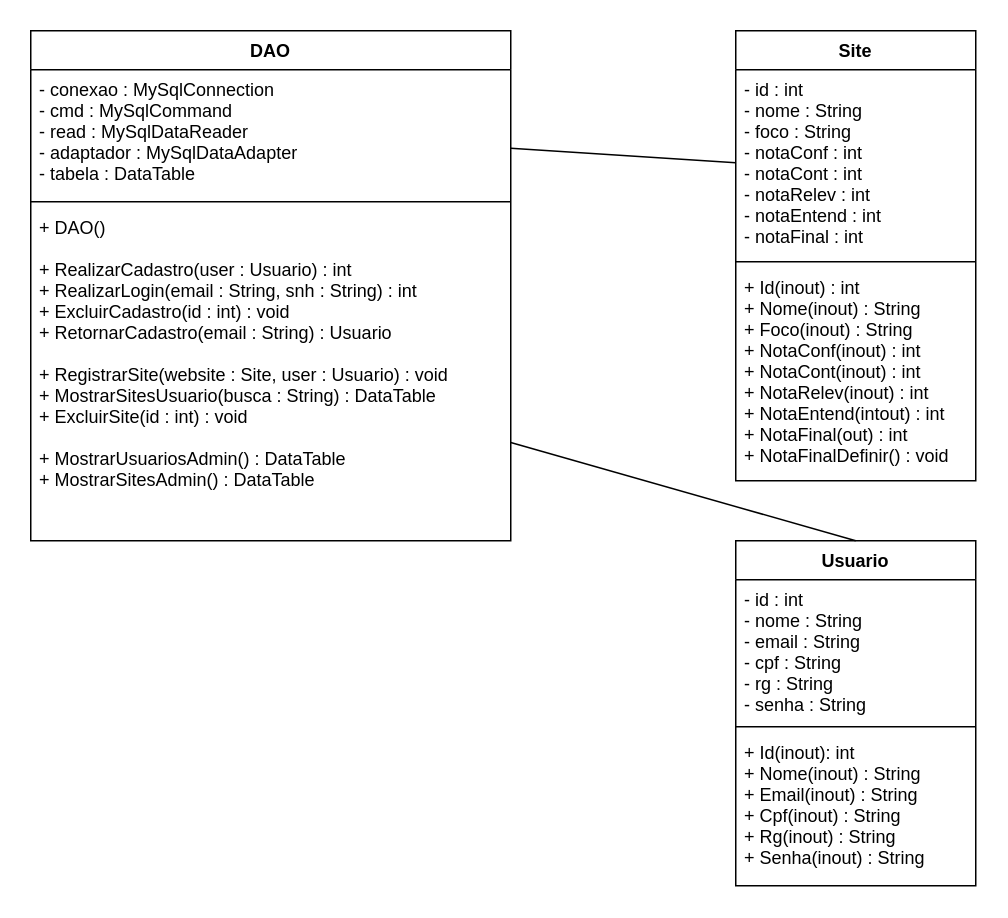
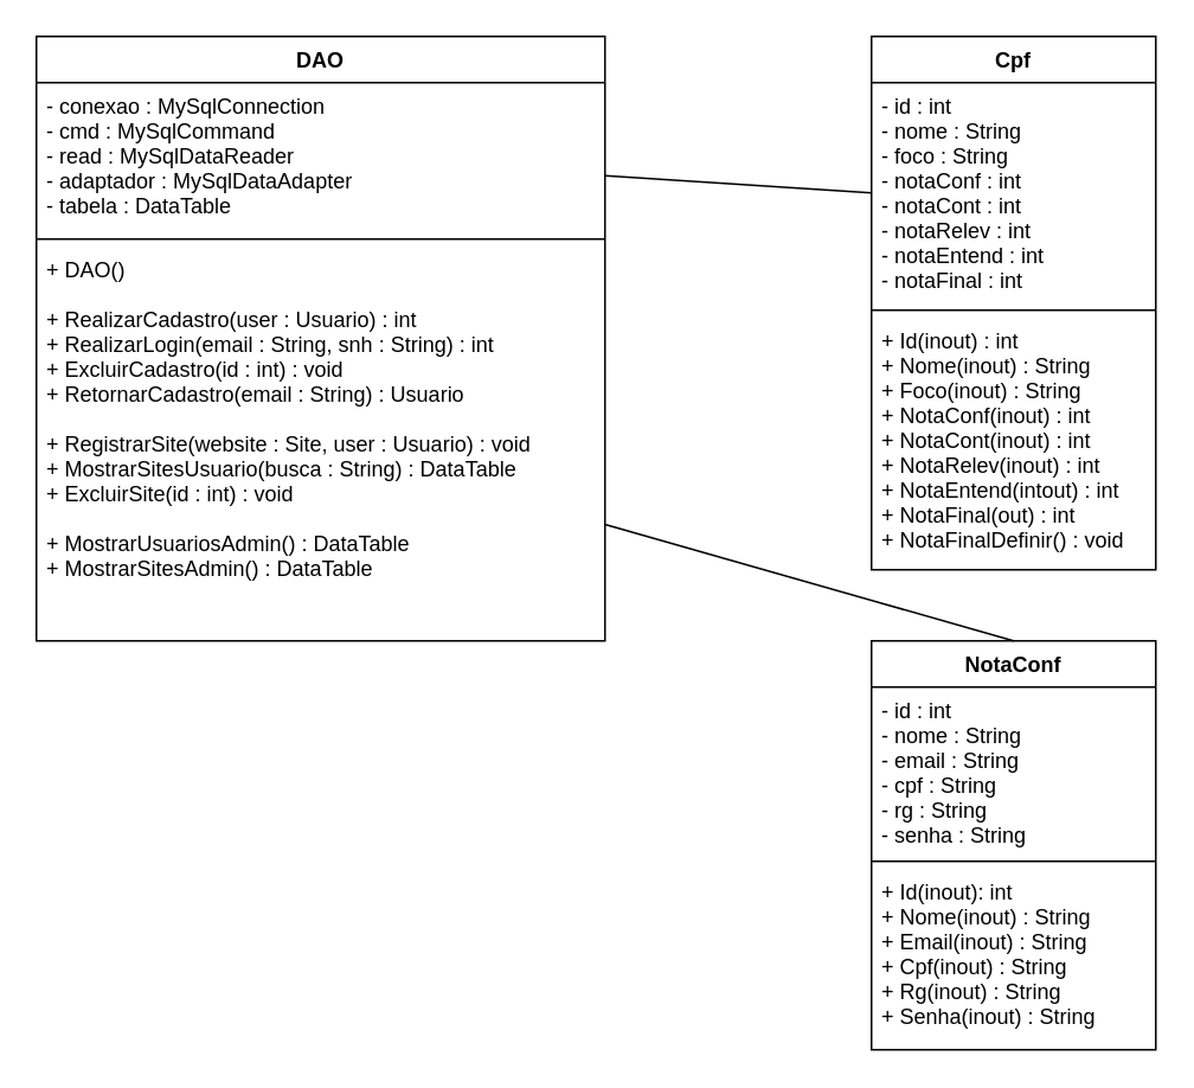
  <mxCell id="0" />
  <mxCell id="1" parent="0" />
  <mxCell id="2" value="DAO" style="swimlane;fontStyle=1;align=center;verticalAlign=top;childLayout=stackLayout;horizontal=1;startSize=26;horizontalStack=0;resizeParent=1;resizeParentMax=0;resizeLast=0;collapsible=1;marginBottom=0;" parent="1" vertex="1"><mxGeometry x="20" y="20" width="320" height="340" as="geometry" /></mxCell>
  <mxCell id="3" value="- conexao : MySqlConnection&#10;- cmd : MySqlCommand&#10;- read : MySqlDataReader&#10;- adaptador : MySqlDataAdapter&#10;- tabela : DataTable" style="text;strokeColor=none;fillColor=none;align=left;verticalAlign=top;spacingLeft=4;spacingRight=4;overflow=hidden;rotatable=0;points=[[0,0.5],[1,0.5]];portConstraint=eastwest;" parent="2" vertex="1"><mxGeometry y="26" width="320" height="84" as="geometry" /></mxCell>
  <mxCell id="4" value="" style="line;strokeWidth=1;fillColor=none;align=left;verticalAlign=middle;spacingTop=-1;spacingLeft=3;spacingRight=3;rotatable=0;labelPosition=right;points=[];portConstraint=eastwest;" parent="2" vertex="1"><mxGeometry y="110" width="320" height="8" as="geometry" /></mxCell>
  <mxCell id="5" value="+ DAO()&#10;&#10;+ RealizarCadastro(user : Usuario) : int&#10;+ RealizarLogin(email : String, snh : String) : int&#10;+ ExcluirCadastro(id : int) : void&#10;+ RetornarCadastro(email : String) : Usuario&#10;&#10;+ RegistrarSite(website : Site, user : Usuario) : void&#10;+ MostrarSitesUsuario(busca : String) : DataTable&#10;+ ExcluirSite(id : int) : void&#10;&#10;+ MostrarUsuariosAdmin() : DataTable&#10;+ MostrarSitesAdmin() : DataTable" style="text;strokeColor=none;fillColor=none;align=left;verticalAlign=top;spacingLeft=4;spacingRight=4;overflow=hidden;rotatable=0;points=[[0,0.5],[1,0.5]];portConstraint=eastwest;" parent="2" vertex="1"><mxGeometry y="118" width="320" height="222" as="geometry" /></mxCell>
- <mxCell id="6" value="Usuario" style="swimlane;fontStyle=1;align=center;verticalAlign=top;childLayout=stackLayout;horizontal=1;startSize=26;horizontalStack=0;resizeParent=1;resizeParentMax=0;resizeLast=0;collapsible=1;marginBottom=0;" parent="1" vertex="1"><mxGeometry x="490" y="360" width="160" height="230" as="geometry" /></mxCell>
+ <mxCell id="6" value="NotaConf" style="swimlane;fontStyle=1;align=center;verticalAlign=top;childLayout=stackLayout;horizontal=1;startSize=26;horizontalStack=0;resizeParent=1;resizeParentMax=0;resizeLast=0;collapsible=1;marginBottom=0;" parent="1" vertex="1"><mxGeometry x="490" y="360" width="160" height="230" as="geometry" /></mxCell>
  <mxCell id="7" value="- id : int&#10;- nome : String&#10;- email : String&#10;- cpf : String&#10;- rg : String&#10;- senha : String" style="text;strokeColor=none;fillColor=none;align=left;verticalAlign=top;spacingLeft=4;spacingRight=4;overflow=hidden;rotatable=0;points=[[0,0.5],[1,0.5]];portConstraint=eastwest;" parent="6" vertex="1"><mxGeometry y="26" width="160" height="94" as="geometry" /></mxCell>
  <mxCell id="8" value="" style="line;strokeWidth=1;fillColor=none;align=left;verticalAlign=middle;spacingTop=-1;spacingLeft=3;spacingRight=3;rotatable=0;labelPosition=right;points=[];portConstraint=eastwest;" parent="6" vertex="1"><mxGeometry y="120" width="160" height="8" as="geometry" /></mxCell>
  <mxCell id="9" value="+ Id(inout): int&#10;+ Nome(inout) : String&#10;+ Email(inout) : String&#10;+ Cpf(inout) : String&#10;+ Rg(inout) : String&#10;+ Senha(inout) : String" style="text;strokeColor=none;fillColor=none;align=left;verticalAlign=top;spacingLeft=4;spacingRight=4;overflow=hidden;rotatable=0;points=[[0,0.5],[1,0.5]];portConstraint=eastwest;" parent="6" vertex="1"><mxGeometry y="128" width="160" height="102" as="geometry" /></mxCell>
- <mxCell id="10" value="Site" style="swimlane;fontStyle=1;align=center;verticalAlign=top;childLayout=stackLayout;horizontal=1;startSize=26;horizontalStack=0;resizeParent=1;resizeParentMax=0;resizeLast=0;collapsible=1;marginBottom=0;" parent="1" vertex="1"><mxGeometry x="490" y="20" width="160" height="300" as="geometry" /></mxCell>
+ <mxCell id="10" value="Cpf" style="swimlane;fontStyle=1;align=center;verticalAlign=top;childLayout=stackLayout;horizontal=1;startSize=26;horizontalStack=0;resizeParent=1;resizeParentMax=0;resizeLast=0;collapsible=1;marginBottom=0;" parent="1" vertex="1"><mxGeometry x="490" y="20" width="160" height="300" as="geometry" /></mxCell>
  <mxCell id="11" value="- id : int&#10;- nome : String&#10;- foco : String&#10;- notaConf : int&#10;- notaCont : int&#10;- notaRelev : int&#10;- notaEntend : int&#10;- notaFinal : int" style="text;strokeColor=none;fillColor=none;align=left;verticalAlign=top;spacingLeft=4;spacingRight=4;overflow=hidden;rotatable=0;points=[[0,0.5],[1,0.5]];portConstraint=eastwest;" parent="10" vertex="1"><mxGeometry y="26" width="160" height="124" as="geometry" /></mxCell>
  <mxCell id="12" value="" style="line;strokeWidth=1;fillColor=none;align=left;verticalAlign=middle;spacingTop=-1;spacingLeft=3;spacingRight=3;rotatable=0;labelPosition=right;points=[];portConstraint=eastwest;" parent="10" vertex="1"><mxGeometry y="150" width="160" height="8" as="geometry" /></mxCell>
  <mxCell id="13" value="+ Id(inout) : int&#10;+ Nome(inout) : String&#10;+ Foco(inout) : String&#10;+ NotaConf(inout) : int&#10;+ NotaCont(inout) : int&#10;+ NotaRelev(inout) : int&#10;+ NotaEntend(intout) : int&#10;+ NotaFinal(out) : int&#10;+ NotaFinalDefinir() : void" style="text;strokeColor=none;fillColor=none;align=left;verticalAlign=top;spacingLeft=4;spacingRight=4;overflow=hidden;rotatable=0;points=[[0,0.5],[1,0.5]];portConstraint=eastwest;" parent="10" vertex="1"><mxGeometry y="158" width="160" height="142" as="geometry" /></mxCell>
  <mxCell id="14" value="" style="endArrow=none;html=1;entryX=0;entryY=0.5;entryDx=0;entryDy=0;" parent="1" source="3" target="11" edge="1"><mxGeometry width="50" height="50" relative="1" as="geometry"><mxPoint x="380" y="100" as="sourcePoint" /><mxPoint x="480" y="130" as="targetPoint" /></mxGeometry></mxCell>
  <mxCell id="15" value="" style="endArrow=none;html=1;entryX=0.5;entryY=0;entryDx=0;entryDy=0;" parent="1" source="5" target="6" edge="1"><mxGeometry width="50" height="50" relative="1" as="geometry"><mxPoint x="305" y="418" as="sourcePoint" /><mxPoint x="355" y="368" as="targetPoint" /></mxGeometry></mxCell>
